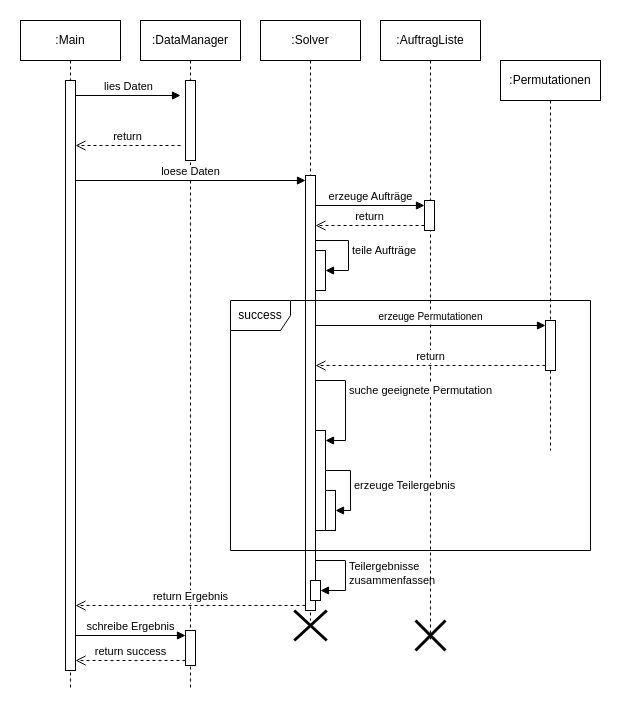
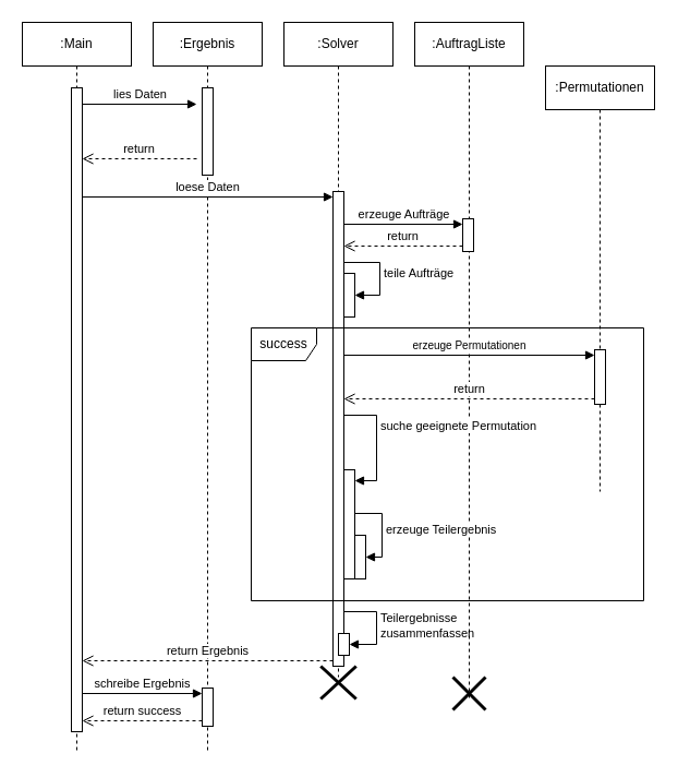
  <mxCell id="0" />
  <mxCell id="1" parent="0" />
  <mxCell id="2" value=":Main" style="shape=umlLifeline;perimeter=lifelinePerimeter;whiteSpace=wrap;html=1;container=1;dropTarget=0;collapsible=0;recursiveResize=0;outlineConnect=0;portConstraint=eastwest;newEdgeStyle={&quot;curved&quot;:0,&quot;rounded&quot;:0};" vertex="1" parent="1"><mxGeometry x="20" y="20" width="100" height="670" as="geometry" /></mxCell>
  <mxCell id="3" value="" style="html=1;points=[[0,0,0,0,5],[0,1,0,0,-5],[1,0,0,0,5],[1,1,0,0,-5]];perimeter=orthogonalPerimeter;outlineConnect=0;targetShapes=umlLifeline;portConstraint=eastwest;newEdgeStyle={&quot;curved&quot;:0,&quot;rounded&quot;:0};" vertex="1" parent="2"><mxGeometry x="45" y="60" width="10" height="590" as="geometry" /></mxCell>
- <mxCell id="4" value=":DataManager" style="shape=umlLifeline;perimeter=lifelinePerimeter;whiteSpace=wrap;html=1;container=1;dropTarget=0;collapsible=0;recursiveResize=0;outlineConnect=0;portConstraint=eastwest;newEdgeStyle={&quot;curved&quot;:0,&quot;rounded&quot;:0};" vertex="1" parent="1"><mxGeometry x="140" y="20" width="100" height="670" as="geometry" /></mxCell>
+ <mxCell id="4" value=":Ergebnis" style="shape=umlLifeline;perimeter=lifelinePerimeter;whiteSpace=wrap;html=1;container=1;dropTarget=0;collapsible=0;recursiveResize=0;outlineConnect=0;portConstraint=eastwest;newEdgeStyle={&quot;curved&quot;:0,&quot;rounded&quot;:0};" vertex="1" parent="1"><mxGeometry x="140" y="20" width="100" height="670" as="geometry" /></mxCell>
  <mxCell id="5" value="" style="html=1;points=[[0,0,0,0,5],[0,1,0,0,-5],[1,0,0,0,5],[1,1,0,0,-5]];perimeter=orthogonalPerimeter;outlineConnect=0;targetShapes=umlLifeline;portConstraint=eastwest;newEdgeStyle={&quot;curved&quot;:0,&quot;rounded&quot;:0};" vertex="1" parent="4"><mxGeometry x="45" y="60" width="10" height="80" as="geometry" /></mxCell>
  <mxCell id="6" value=":Solver" style="shape=umlLifeline;perimeter=lifelinePerimeter;whiteSpace=wrap;html=1;container=1;dropTarget=0;collapsible=0;recursiveResize=0;outlineConnect=0;portConstraint=eastwest;newEdgeStyle={&quot;curved&quot;:0,&quot;rounded&quot;:0};" vertex="1" parent="1"><mxGeometry x="260" y="20" width="100" height="600" as="geometry" /></mxCell>
  <mxCell id="7" value="" style="html=1;points=[[0,0,0,0,5],[0,1,0,0,-5],[1,0,0,0,5],[1,1,0,0,-5]];perimeter=orthogonalPerimeter;outlineConnect=0;targetShapes=umlLifeline;portConstraint=eastwest;newEdgeStyle={&quot;curved&quot;:0,&quot;rounded&quot;:0};" vertex="1" parent="6"><mxGeometry x="45" y="155" width="10" height="435" as="geometry" /></mxCell>
  <mxCell id="8" value="" style="html=1;points=[[0,0,0,0,5],[0,1,0,0,-5],[1,0,0,0,5],[1,1,0,0,-5]];perimeter=orthogonalPerimeter;outlineConnect=0;targetShapes=umlLifeline;portConstraint=eastwest;newEdgeStyle={&quot;curved&quot;:0,&quot;rounded&quot;:0};" vertex="1" parent="6"><mxGeometry x="55" y="230" width="10" height="40" as="geometry" /></mxCell>
  <mxCell id="9" value="teile Aufträge" style="html=1;align=left;spacingLeft=2;endArrow=block;rounded=0;edgeStyle=orthogonalEdgeStyle;curved=0;rounded=0;" edge="1" target="8" parent="6" source="7"><mxGeometry relative="1" as="geometry"><mxPoint x="57.5" y="210" as="sourcePoint" /><Array as="points"><mxPoint x="88" y="220" /><mxPoint x="88" y="250" /></Array></mxGeometry></mxCell>
  <mxCell id="10" value="" style="html=1;points=[[0,0,0,0,5],[0,1,0,0,-5],[1,0,0,0,5],[1,1,0,0,-5]];perimeter=orthogonalPerimeter;outlineConnect=0;targetShapes=umlLifeline;portConstraint=eastwest;newEdgeStyle={&quot;curved&quot;:0,&quot;rounded&quot;:0};" vertex="1" parent="6"><mxGeometry x="50" y="560" width="10" height="20" as="geometry" /></mxCell>
  <mxCell id="11" value="Teilergebnisse&lt;div&gt;zusammenfassen&lt;/div&gt;" style="html=1;align=left;spacingLeft=2;endArrow=block;rounded=0;edgeStyle=orthogonalEdgeStyle;curved=0;rounded=0;" edge="1" target="10" parent="6"><mxGeometry relative="1" as="geometry"><mxPoint x="55" y="540" as="sourcePoint" /><Array as="points"><mxPoint x="85" y="540" /><mxPoint x="85" y="570" /></Array></mxGeometry></mxCell>
  <mxCell id="12" value=":Permutationen" style="shape=umlLifeline;perimeter=lifelinePerimeter;whiteSpace=wrap;html=1;container=1;dropTarget=0;collapsible=0;recursiveResize=0;outlineConnect=0;portConstraint=eastwest;newEdgeStyle={&quot;curved&quot;:0,&quot;rounded&quot;:0};" vertex="1" parent="1"><mxGeometry x="500" y="60" width="100" height="390" as="geometry" /></mxCell>
  <mxCell id="13" value="" style="html=1;points=[[0,0,0,0,5],[0,1,0,0,-5],[1,0,0,0,5],[1,1,0,0,-5]];perimeter=orthogonalPerimeter;outlineConnect=0;targetShapes=umlLifeline;portConstraint=eastwest;newEdgeStyle={&quot;curved&quot;:0,&quot;rounded&quot;:0};" vertex="1" parent="12"><mxGeometry x="45" y="260" width="10" height="50" as="geometry" /></mxCell>
  <mxCell id="14" value=":AuftragListe" style="shape=umlLifeline;perimeter=lifelinePerimeter;whiteSpace=wrap;html=1;container=1;dropTarget=0;collapsible=0;recursiveResize=0;outlineConnect=0;portConstraint=eastwest;newEdgeStyle={&quot;curved&quot;:0,&quot;rounded&quot;:0};" vertex="1" parent="1"><mxGeometry x="380" y="20" width="100" height="620" as="geometry" /></mxCell>
  <mxCell id="15" value="" style="html=1;points=[[0,0,0,0,5],[0,1,0,0,-5],[1,0,0,0,5],[1,1,0,0,-5]];perimeter=orthogonalPerimeter;outlineConnect=0;targetShapes=umlLifeline;portConstraint=eastwest;newEdgeStyle={&quot;curved&quot;:0,&quot;rounded&quot;:0};" vertex="1" parent="14"><mxGeometry x="44" y="180" width="10" height="30" as="geometry" /></mxCell>
  <mxCell id="16" value="lies Daten" style="html=1;verticalAlign=bottom;endArrow=block;curved=0;rounded=0;" edge="1" parent="1" source="3"><mxGeometry relative="1" as="geometry"><mxPoint x="390" y="245" as="sourcePoint" /><mxPoint x="180" y="95" as="targetPoint" /></mxGeometry></mxCell>
  <mxCell id="17" value="return" style="html=1;verticalAlign=bottom;endArrow=open;dashed=1;endSize=8;curved=0;rounded=0;" edge="1" parent="1" target="3"><mxGeometry x="0.009" relative="1" as="geometry"><mxPoint x="390" y="315" as="targetPoint" /><mxPoint x="180" y="145" as="sourcePoint" /><mxPoint as="offset" /></mxGeometry></mxCell>
  <mxCell id="18" value="loese Daten" style="html=1;verticalAlign=bottom;endArrow=block;curved=0;rounded=0;entryX=0;entryY=0;entryDx=0;entryDy=5;entryPerimeter=0;" edge="1" target="7" parent="1" source="3"><mxGeometry relative="1" as="geometry"><mxPoint x="380" y="175" as="sourcePoint" /></mxGeometry></mxCell>
  <mxCell id="19" value="return Ergebnis" style="html=1;verticalAlign=bottom;endArrow=open;dashed=1;endSize=8;curved=0;rounded=0;exitX=0;exitY=1;exitDx=0;exitDy=-5;exitPerimeter=0;" edge="1" source="7" parent="1" target="3"><mxGeometry relative="1" as="geometry"><mxPoint x="380" y="245" as="targetPoint" /></mxGeometry></mxCell>
  <mxCell id="20" value="" style="shape=umlDestroy;whiteSpace=wrap;html=1;strokeWidth=3;targetShapes=umlLifeline;" vertex="1" parent="1"><mxGeometry x="293.75" y="610" width="32.5" height="30" as="geometry" /></mxCell>
  <mxCell id="21" value="success" style="shape=umlFrame;whiteSpace=wrap;html=1;pointerEvents=0;" vertex="1" parent="1"><mxGeometry x="230" y="300" width="360" height="250" as="geometry" /></mxCell>
  <mxCell id="22" value="&lt;font style=&quot;font-size: 10px;&quot;&gt;erzeuge Permutationen&lt;/font&gt;" style="html=1;verticalAlign=bottom;endArrow=block;curved=0;rounded=0;entryX=0;entryY=0;entryDx=0;entryDy=5;entryPerimeter=0;" edge="1" target="13" parent="1" source="7"><mxGeometry relative="1" as="geometry"><mxPoint x="322.5" y="265" as="sourcePoint" /><mxPoint as="offset" /></mxGeometry></mxCell>
  <mxCell id="23" value="return" style="html=1;verticalAlign=bottom;endArrow=open;dashed=1;endSize=8;curved=0;rounded=0;exitX=0;exitY=1;exitDx=0;exitDy=-5;exitPerimeter=0;" edge="1" source="13" parent="1" target="7"><mxGeometry relative="1" as="geometry"><mxPoint x="322.5" y="335" as="targetPoint" /></mxGeometry></mxCell>
  <mxCell id="24" value="" style="html=1;points=[[0,0,0,0,5],[0,1,0,0,-5],[1,0,0,0,5],[1,1,0,0,-5]];perimeter=orthogonalPerimeter;outlineConnect=0;targetShapes=umlLifeline;portConstraint=eastwest;newEdgeStyle={&quot;curved&quot;:0,&quot;rounded&quot;:0};" vertex="1" parent="1"><mxGeometry x="315" y="430" width="10" height="100" as="geometry" /></mxCell>
  <mxCell id="25" value="suche geeignete Permutation" style="html=1;align=left;spacingLeft=2;endArrow=block;rounded=0;edgeStyle=orthogonalEdgeStyle;curved=0;rounded=0;" edge="1" target="24" parent="1"><mxGeometry relative="1" as="geometry"><mxPoint x="315" y="350" as="sourcePoint" /><Array as="points"><mxPoint x="315" y="380" /><mxPoint x="345" y="380" /><mxPoint x="345" y="440" /></Array></mxGeometry></mxCell>
  <mxCell id="26" value="" style="html=1;points=[[0,0,0,0,5],[0,1,0,0,-5],[1,0,0,0,5],[1,1,0,0,-5]];perimeter=orthogonalPerimeter;outlineConnect=0;targetShapes=umlLifeline;portConstraint=eastwest;newEdgeStyle={&quot;curved&quot;:0,&quot;rounded&quot;:0};" vertex="1" parent="1"><mxGeometry x="325" y="490" width="10" height="40" as="geometry" /></mxCell>
  <mxCell id="27" value="erzeuge Teilergebnis" style="html=1;align=left;spacingLeft=2;endArrow=block;rounded=0;edgeStyle=orthogonalEdgeStyle;curved=0;rounded=0;" edge="1" target="26" parent="1" source="24"><mxGeometry relative="1" as="geometry"><mxPoint x="320" y="400" as="sourcePoint" /><Array as="points"><mxPoint x="350" y="470" /><mxPoint x="350" y="510" /></Array></mxGeometry></mxCell>
  <mxCell id="28" value="" style="shape=umlDestroy;whiteSpace=wrap;html=1;strokeWidth=3;targetShapes=umlLifeline;" vertex="1" parent="1"><mxGeometry x="415" y="620" width="30" height="30" as="geometry" /></mxCell>
  <mxCell id="29" value="return success" style="html=1;verticalAlign=bottom;endArrow=open;dashed=1;endSize=8;curved=0;rounded=0;exitX=0;exitY=1;exitDx=0;exitDy=-5;" edge="1" source="33" parent="1" target="3"><mxGeometry relative="1" as="geometry"><mxPoint x="115" y="600" as="targetPoint" /></mxGeometry></mxCell>
  <mxCell id="30" value="schreibe Ergebnis" style="html=1;verticalAlign=bottom;endArrow=block;curved=0;rounded=0;entryX=0;entryY=0;entryDx=0;entryDy=5;" edge="1" target="33" parent="1" source="3"><mxGeometry relative="1" as="geometry"><mxPoint x="115" y="530" as="sourcePoint" /></mxGeometry></mxCell>
  <mxCell id="31" value="erzeuge Aufträge" style="html=1;verticalAlign=bottom;endArrow=block;curved=0;rounded=0;entryX=0;entryY=0;entryDx=0;entryDy=5;" edge="1" target="15" parent="1" source="7"><mxGeometry relative="1" as="geometry"><mxPoint x="354" y="155" as="sourcePoint" /></mxGeometry></mxCell>
  <mxCell id="32" value="return" style="html=1;verticalAlign=bottom;endArrow=open;dashed=1;endSize=8;curved=0;rounded=0;exitX=0;exitY=1;exitDx=0;exitDy=-5;" edge="1" source="15" parent="1" target="7"><mxGeometry relative="1" as="geometry"><mxPoint x="354" y="225" as="targetPoint" /></mxGeometry></mxCell>
  <mxCell id="33" value="" style="html=1;points=[[0,0,0,0,5],[0,1,0,0,-5],[1,0,0,0,5],[1,1,0,0,-5]];perimeter=orthogonalPerimeter;outlineConnect=0;targetShapes=umlLifeline;portConstraint=eastwest;newEdgeStyle={&quot;curved&quot;:0,&quot;rounded&quot;:0};" vertex="1" parent="1"><mxGeometry x="185" y="630" width="10" height="35" as="geometry" /></mxCell>
